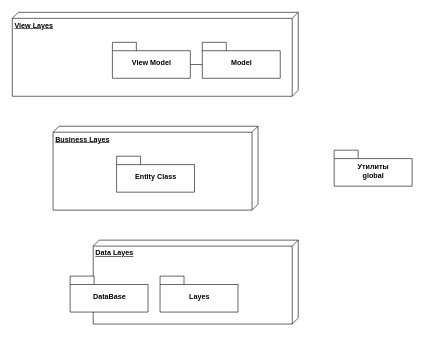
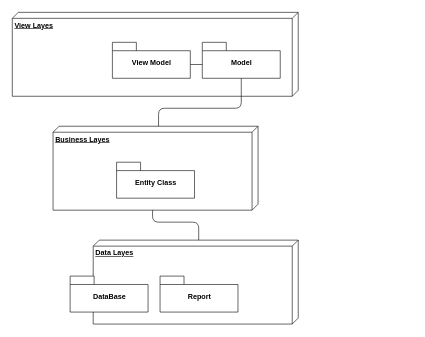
  <mxCell id="0" />
  <mxCell id="1" parent="0" />
  <mxCell id="2" value="&lt;span style=&quot;font-weight: 700 ; text-align: center&quot;&gt;Data Layes&lt;/span&gt;" style="verticalAlign=top;align=left;spacingTop=8;spacingLeft=2;spacingRight=12;shape=cube;size=10;direction=south;fontStyle=4;html=1;" vertex="1" parent="1"><mxGeometry x="155" y="400" width="342" height="140" as="geometry" /></mxCell>
  <mxCell id="3" value="DataBase" style="shape=folder;fontStyle=1;spacingTop=10;tabWidth=40;tabHeight=14;tabPosition=left;html=1;" vertex="1" parent="1"><mxGeometry x="116.5" y="460" width="130" height="60" as="geometry" /></mxCell>
- <mxCell id="4" value="Layes" style="shape=folder;fontStyle=1;spacingTop=10;tabWidth=40;tabHeight=14;tabPosition=left;html=1;" vertex="1" parent="1"><mxGeometry x="266.5" y="460" width="130" height="60" as="geometry" /></mxCell>
- <mxCell id="5" value="Утилиты&lt;br&gt;global" style="shape=folder;fontStyle=1;spacingTop=10;tabWidth=40;tabHeight=14;tabPosition=left;html=1;" vertex="1" parent="1"><mxGeometry x="557" y="250" width="130" height="60" as="geometry" /></mxCell>
+ <mxCell id="4" value="Report" style="shape=folder;fontStyle=1;spacingTop=10;tabWidth=40;tabHeight=14;tabPosition=left;html=1;" vertex="1" parent="1"><mxGeometry x="266.5" y="460" width="130" height="60" as="geometry" /></mxCell>
  <mxCell id="6" value="&lt;span style=&quot;font-weight: 700 ; text-align: center&quot;&gt;View Layes&lt;/span&gt;" style="verticalAlign=top;align=left;spacingTop=8;spacingLeft=2;spacingRight=12;shape=cube;size=10;direction=south;fontStyle=4;html=1;" vertex="1" parent="1"><mxGeometry x="20" y="20" width="477" height="140" as="geometry" /></mxCell>
  <mxCell id="7" value="&lt;span style=&quot;font-weight: 700 ; text-align: center&quot;&gt;Business Layes&lt;/span&gt;" style="verticalAlign=top;align=left;spacingTop=8;spacingLeft=2;spacingRight=12;shape=cube;size=10;direction=south;fontStyle=4;html=1;" vertex="1" parent="1"><mxGeometry x="88" y="210" width="342" height="140" as="geometry" /></mxCell>
- <mxCell id="8" value="Entity Class" style="shape=folder;fontStyle=1;spacingTop=10;tabWidth=40;tabHeight=14;tabPosition=left;html=1;" vertex="1" parent="1"><mxGeometry x="194" y="260" width="130" height="60" as="geometry" /></mxCell>
+ <mxCell id="8" value="Entity Class" style="shape=folder;fontStyle=1;spacingTop=10;tabWidth=40;tabHeight=14;tabPosition=left;html=1;" vertex="1" parent="1"><mxGeometry x="194" y="270" width="130" height="60" as="geometry" /></mxCell>
  <mxCell id="9" value="Model" style="shape=folder;fontStyle=1;spacingTop=10;tabWidth=40;tabHeight=14;tabPosition=left;html=1;shadow=0;" vertex="1" parent="1"><mxGeometry x="337" y="70" width="130" height="60" as="geometry" /></mxCell>
  <mxCell id="10" value="View Model" style="shape=folder;fontStyle=1;spacingTop=10;tabWidth=40;tabHeight=14;tabPosition=left;html=1;shadow=0;" vertex="1" parent="1"><mxGeometry x="187" y="70" width="130" height="60" as="geometry" /></mxCell>
  <mxCell id="11" value="" style="endArrow=none;html=1;entryX=0;entryY=0;entryDx=130;entryDy=37;entryPerimeter=0;exitX=0;exitY=0;exitDx=0;exitDy=37;exitPerimeter=0;shadow=0;" edge="1" parent="1" source="9" target="10"><mxGeometry width="50" height="50" relative="1" as="geometry"><mxPoint x="262" y="190" as="sourcePoint" /><mxPoint x="262" y="170" as="targetPoint" /></mxGeometry></mxCell>
+ <mxCell id="12" value="" style="endArrow=none;html=1;shadow=0;entryX=0.5;entryY=1;entryDx=0;entryDy=0;entryPerimeter=0;exitX=0;exitY=0;exitDx=0;exitDy=166;exitPerimeter=0;" edge="1" parent="1" source="7" target="9"><mxGeometry width="50" height="50" relative="1" as="geometry"><mxPoint x="-53" y="270" as="sourcePoint" /><mxPoint x="-3" y="220" as="targetPoint" /><Array as="points"><mxPoint x="264" y="180" /><mxPoint x="402" y="180" /></Array></mxGeometry></mxCell>
+ <mxCell id="13" value="" style="endArrow=none;html=1;shadow=0;entryX=0;entryY=0;entryDx=140;entryDy=176;entryPerimeter=0;exitX=0;exitY=0;exitDx=0;exitDy=166;exitPerimeter=0;" edge="1" parent="1" source="2" target="7"><mxGeometry width="50" height="50" relative="1" as="geometry"><mxPoint x="7" y="410" as="sourcePoint" /><mxPoint x="57" y="360" as="targetPoint" /><Array as="points"><mxPoint x="331" y="370" /><mxPoint x="254" y="370" /></Array></mxGeometry></mxCell>
